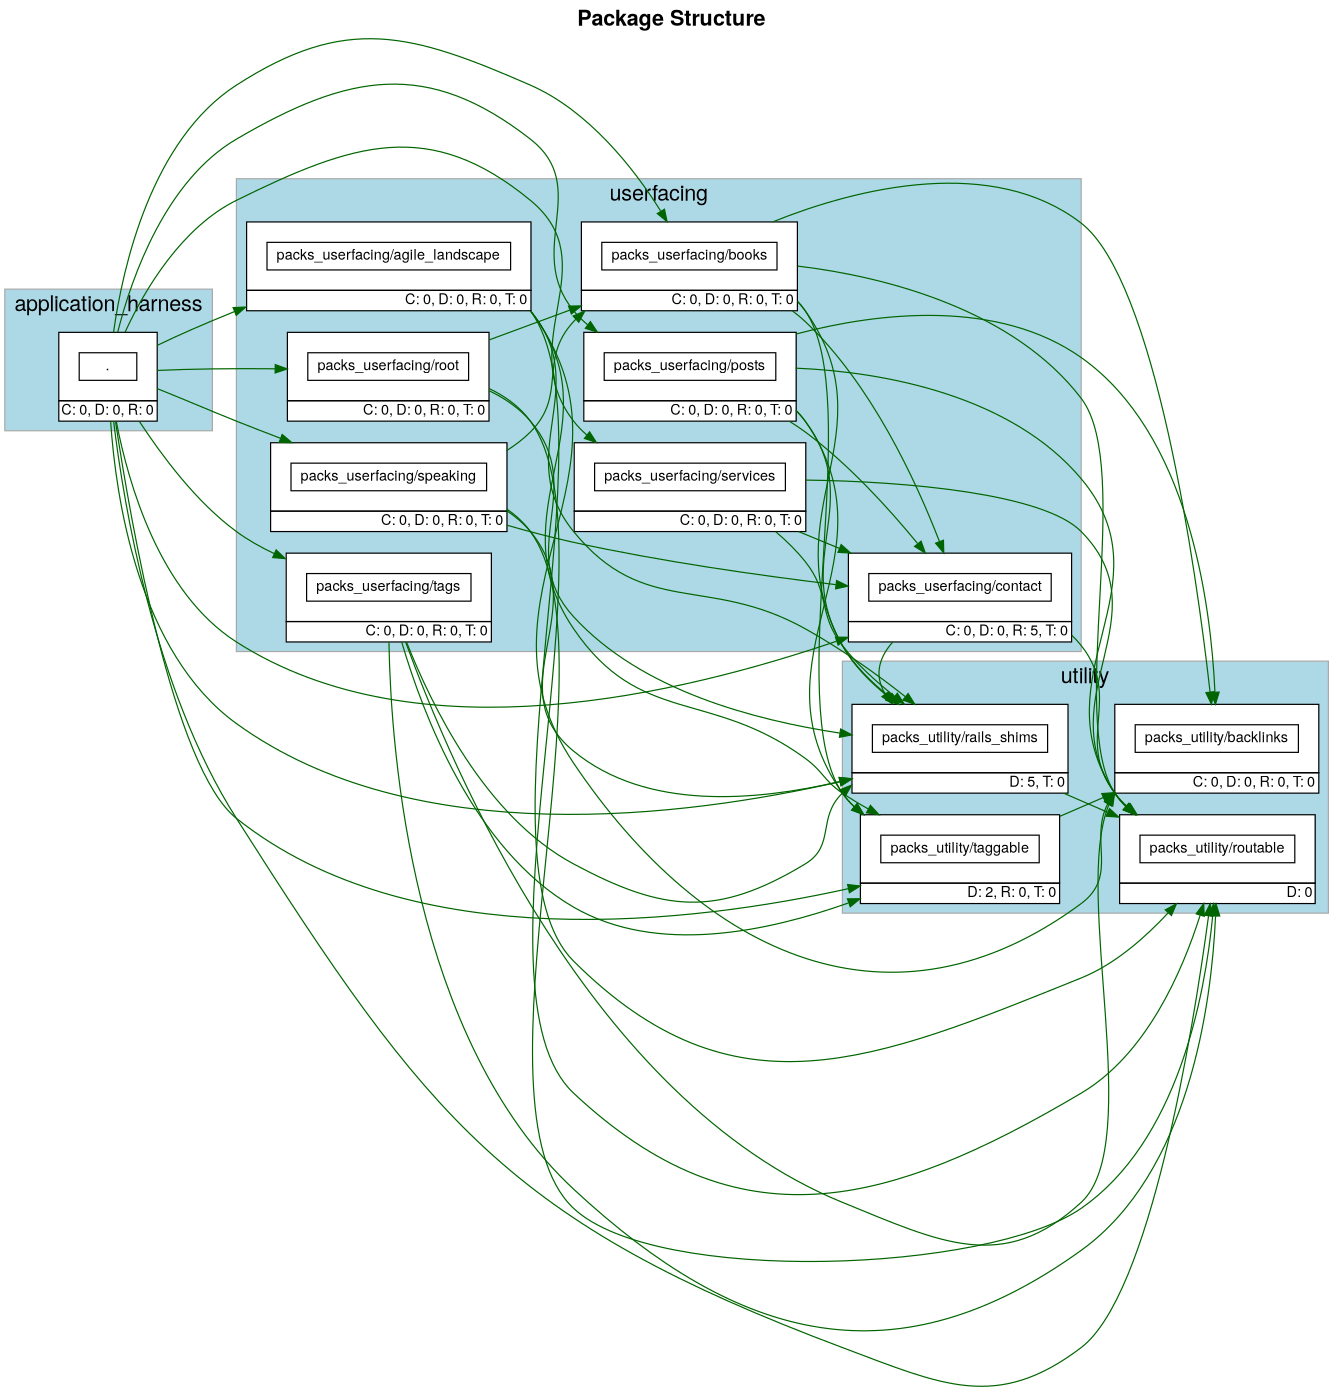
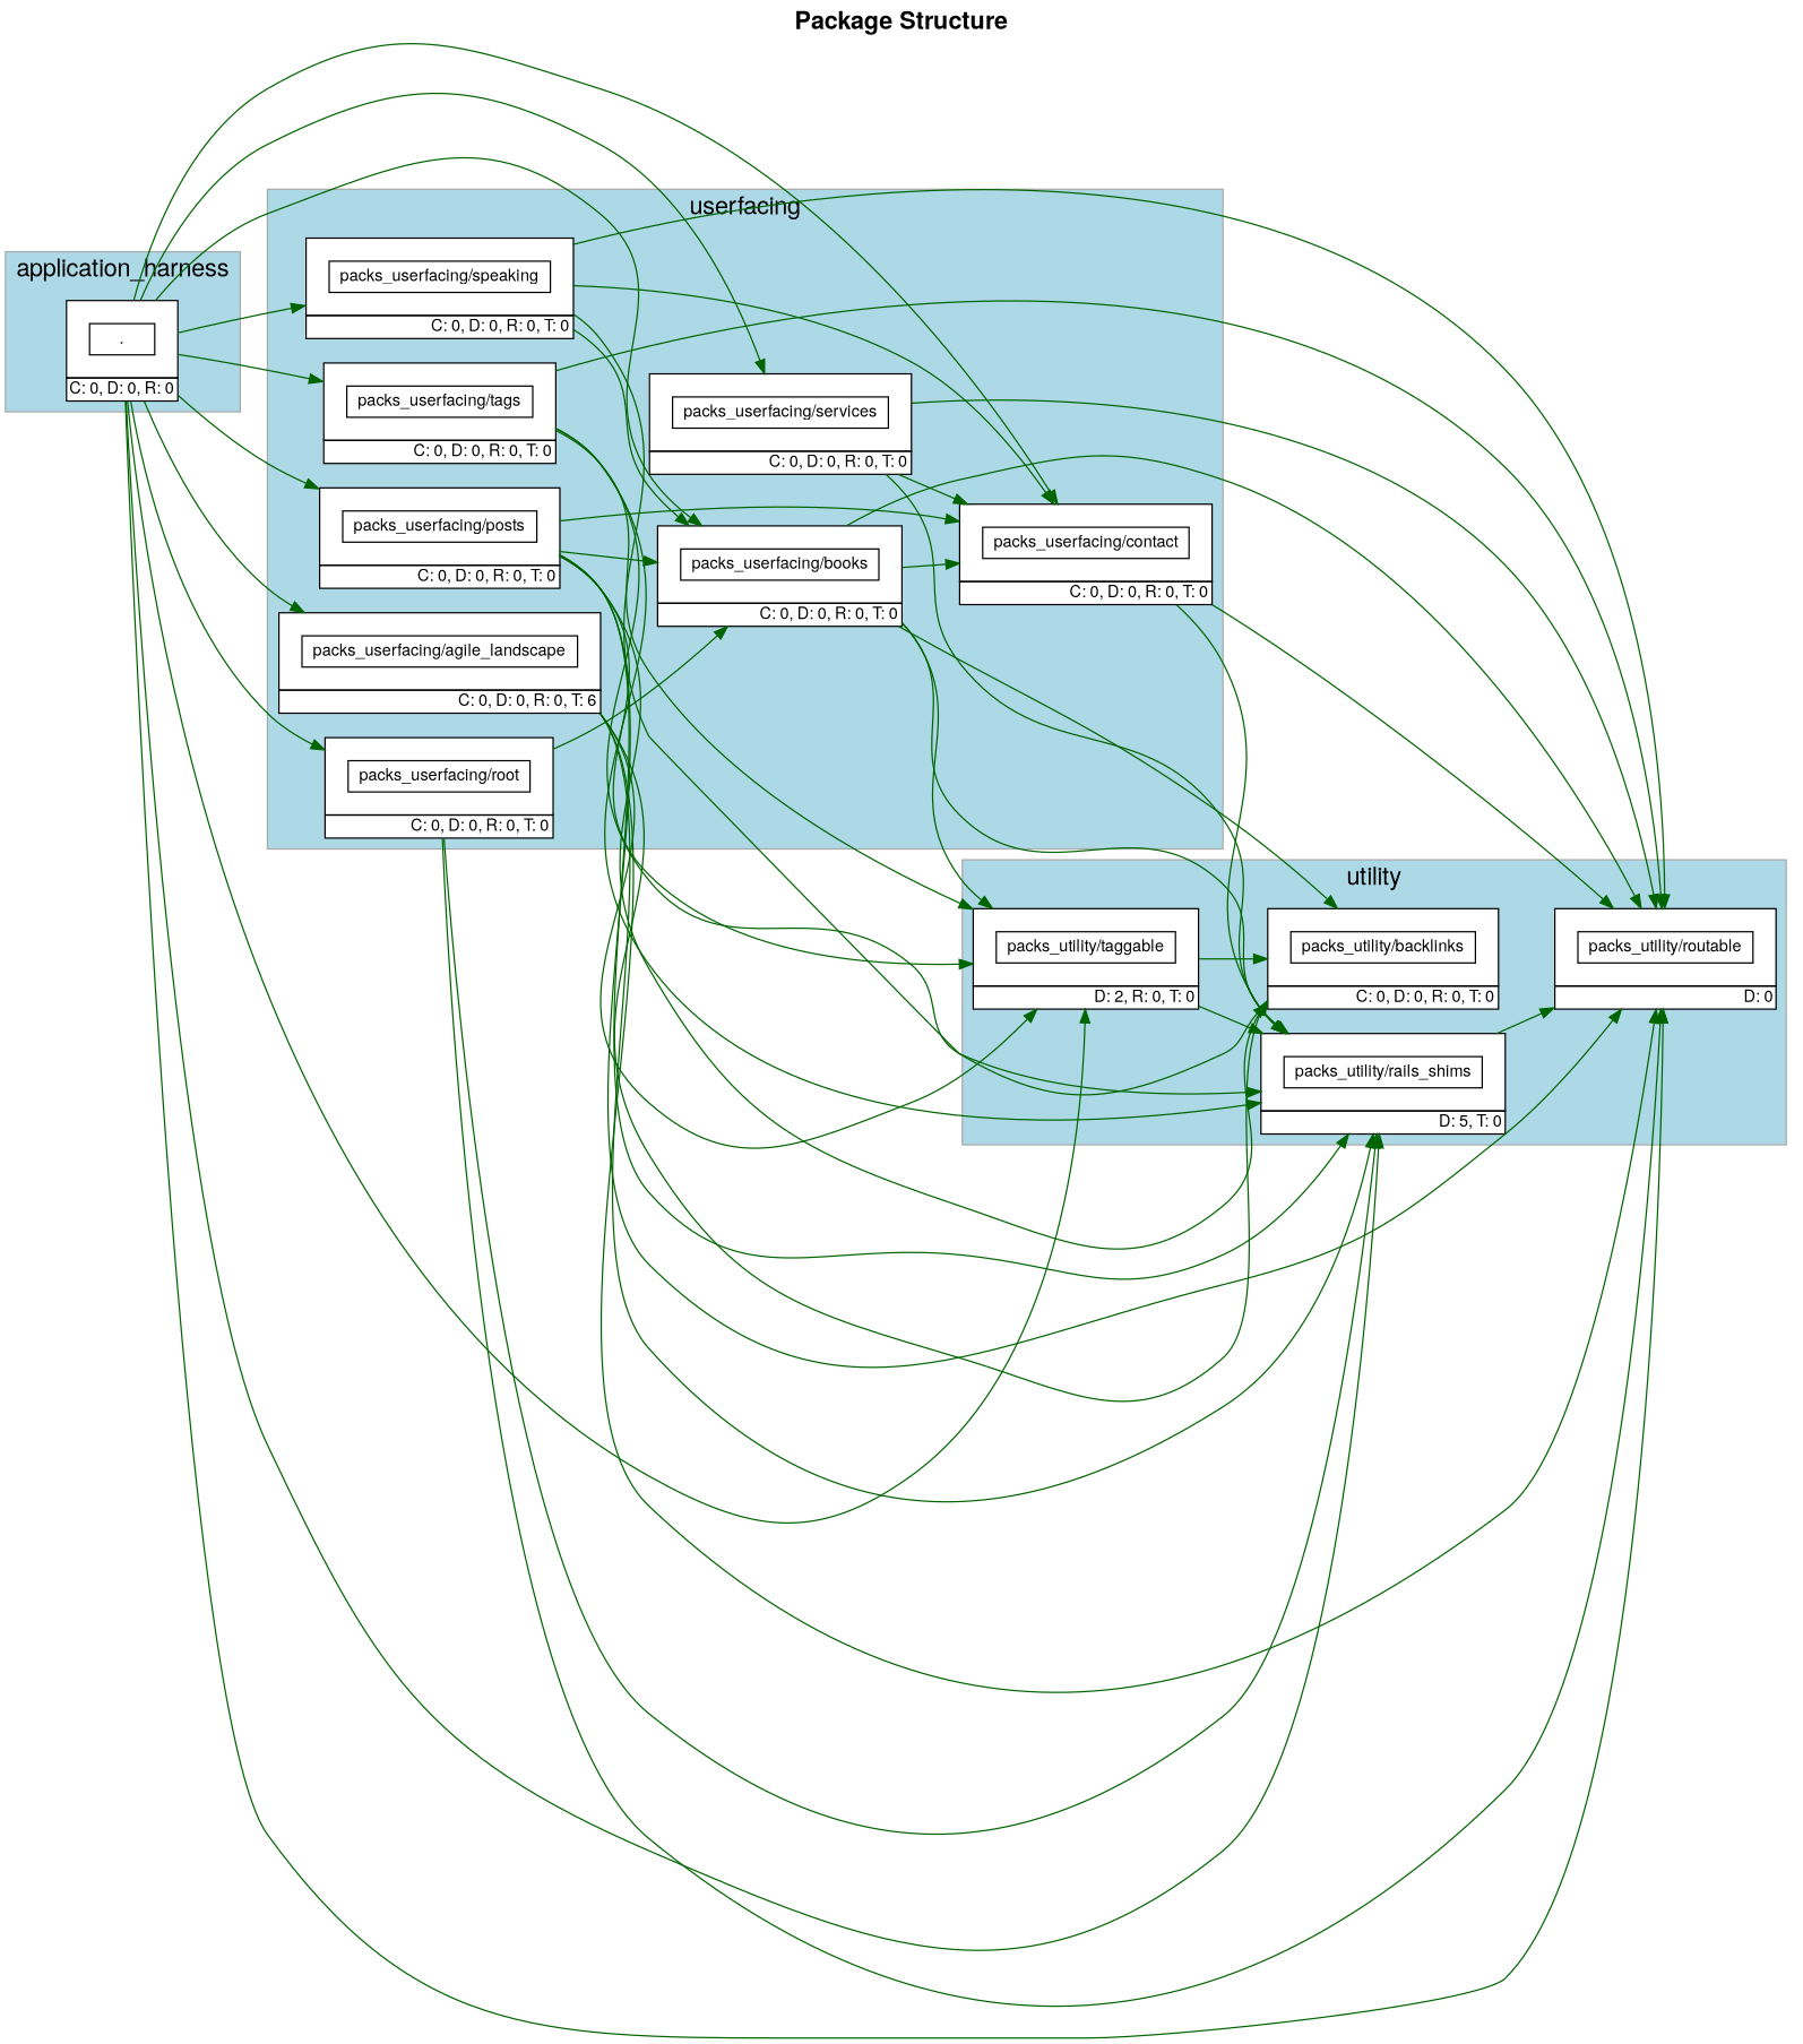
  digraph {
    fontname="Helvetica,Arial,sans-serif"
    fontsize=18
    label=<<b>Package Structure</b>>
    labelloc=t
    rankdir=LR
    node [color=black fillcolor=white fontcolor=black fontname="Helvetica,Arial,sans-serif" fontsize=12.0 shape=plain style=filled]
    edge [color=darkgreen]
    n1 [height=1.0 label=<                 <table border='0' cellborder='1' cellspacing='0' cellpadding='16'><tr><td>                   <table border='0' cellborder='1' cellspacing='0' cellpadding='4'>                     <tr> <td port='private'> . </td> </tr>                   </table>                   </td></tr>                   <tr><td CELLPADDING='1' ALIGN='RIGHT'>C: 0, D: 0, R: 0</td></tr>                   </table>               >]
-   n2 [height=1.0 label=<                 <table border='0' cellborder='1' cellspacing='0' cellpadding='16'><tr><td>                   <table border='0' cellborder='1' cellspacing='0' cellpadding='4'>                     <tr> <td port='private'> packs_userfacing/agile_landscape </td> </tr>                   </table>                   </td></tr>                   <tr><td CELLPADDING='1' ALIGN='RIGHT'>C: 0, D: 0, R: 0, T: 0</td></tr>                   </table>               >]
+   n2 [height=1.0 label=<                 <table border='0' cellborder='1' cellspacing='0' cellpadding='16'><tr><td>                   <table border='0' cellborder='1' cellspacing='0' cellpadding='4'>                     <tr> <td port='private'> packs_userfacing/agile_landscape </td> </tr>                   </table>                   </td></tr>                   <tr><td CELLPADDING='1' ALIGN='RIGHT'>C: 0, D: 0, R: 0, T: 6</td></tr>                   </table>               >]
    n3 [height=1.0 label=<                 <table border='0' cellborder='1' cellspacing='0' cellpadding='16'><tr><td>                   <table border='0' cellborder='1' cellspacing='0' cellpadding='4'>                     <tr> <td port='private'> packs_userfacing/books </td> </tr>                   </table>                   </td></tr>                   <tr><td CELLPADDING='1' ALIGN='RIGHT'>C: 0, D: 0, R: 0, T: 0</td></tr>                   </table>               >]
-   n4 [height=1.0 label=<                 <table border='0' cellborder='1' cellspacing='0' cellpadding='16'><tr><td>                   <table border='0' cellborder='1' cellspacing='0' cellpadding='4'>                     <tr> <td port='private'> packs_userfacing/contact </td> </tr>                   </table>                   </td></tr>                   <tr><td CELLPADDING='1' ALIGN='RIGHT'>C: 0, D: 0, R: 5, T: 0</td></tr>                   </table>               >]
+   n4 [height=1.0 label=<                 <table border='0' cellborder='1' cellspacing='0' cellpadding='16'><tr><td>                   <table border='0' cellborder='1' cellspacing='0' cellpadding='4'>                     <tr> <td port='private'> packs_userfacing/contact </td> </tr>                   </table>                   </td></tr>                   <tr><td CELLPADDING='1' ALIGN='RIGHT'>C: 0, D: 0, R: 0, T: 0</td></tr>                   </table>               >]
    n5 [height=1.0 label=<                 <table border='0' cellborder='1' cellspacing='0' cellpadding='16'><tr><td>                   <table border='0' cellborder='1' cellspacing='0' cellpadding='4'>                     <tr> <td port='private'> packs_userfacing/posts </td> </tr>                   </table>                   </td></tr>                   <tr><td CELLPADDING='1' ALIGN='RIGHT'>C: 0, D: 0, R: 0, T: 0</td></tr>                   </table>               >]
    n6 [height=1.0 label=<                 <table border='0' cellborder='1' cellspacing='0' cellpadding='16'><tr><td>                   <table border='0' cellborder='1' cellspacing='0' cellpadding='4'>                     <tr> <td port='private'> packs_userfacing/root </td> </tr>                   </table>                   </td></tr>                   <tr><td CELLPADDING='1' ALIGN='RIGHT'>C: 0, D: 0, R: 0, T: 0</td></tr>                   </table>               >]
    n7 [height=1.0 label=<                 <table border='0' cellborder='1' cellspacing='0' cellpadding='16'><tr><td>                   <table border='0' cellborder='1' cellspacing='0' cellpadding='4'>                     <tr> <td port='private'> packs_userfacing/services </td> </tr>                   </table>                   </td></tr>                   <tr><td CELLPADDING='1' ALIGN='RIGHT'>C: 0, D: 0, R: 0, T: 0</td></tr>                   </table>               >]
    n8 [height=1.0 label=<                 <table border='0' cellborder='1' cellspacing='0' cellpadding='16'><tr><td>                   <table border='0' cellborder='1' cellspacing='0' cellpadding='4'>                     <tr> <td port='private'> packs_userfacing/speaking </td> </tr>                   </table>                   </td></tr>                   <tr><td CELLPADDING='1' ALIGN='RIGHT'>C: 0, D: 0, R: 0, T: 0</td></tr>                   </table>               >]
    n9 [height=1.0 label=<                 <table border='0' cellborder='1' cellspacing='0' cellpadding='16'><tr><td>                   <table border='0' cellborder='1' cellspacing='0' cellpadding='4'>                     <tr> <td port='private'> packs_userfacing/tags </td> </tr>                   </table>                   </td></tr>                   <tr><td CELLPADDING='1' ALIGN='RIGHT'>C: 0, D: 0, R: 0, T: 0</td></tr>                   </table>               >]
    n10 [height=1.0 label=<                 <table border='0' cellborder='1' cellspacing='0' cellpadding='16'><tr><td>                   <table border='0' cellborder='1' cellspacing='0' cellpadding='4'>                     <tr> <td port='private'> packs_utility/backlinks </td> </tr>                   </table>                   </td></tr>                   <tr><td CELLPADDING='1' ALIGN='RIGHT'>C: 0, D: 0, R: 0, T: 0</td></tr>                   </table>               >]
    n11 [height=1.0 label=<                 <table border='0' cellborder='1' cellspacing='0' cellpadding='16'><tr><td>                   <table border='0' cellborder='1' cellspacing='0' cellpadding='4'>                     <tr> <td port='private'> packs_utility/rails_shims </td> </tr>                   </table>                   </td></tr>                   <tr><td CELLPADDING='1' ALIGN='RIGHT'>D: 5, T: 0</td></tr>                   </table>               >]
    n12 [height=1.0 label=<                 <table border='0' cellborder='1' cellspacing='0' cellpadding='16'><tr><td>                   <table border='0' cellborder='1' cellspacing='0' cellpadding='4'>                     <tr> <td port='private'> packs_utility/routable </td> </tr>                   </table>                   </td></tr>                   <tr><td CELLPADDING='1' ALIGN='RIGHT'>D: 0</td></tr>                   </table>               >]
    n13 [height=1.0 label=<                 <table border='0' cellborder='1' cellspacing='0' cellpadding='16'><tr><td>                   <table border='0' cellborder='1' cellspacing='0' cellpadding='4'>                     <tr> <td port='private'> packs_utility/taggable </td> </tr>                   </table>                   </td></tr>                   <tr><td CELLPADDING='1' ALIGN='RIGHT'>D: 2, R: 0, T: 0</td></tr>                   </table>               >]
    subgraph sub_1 {
      cluster=true
      color=darkgrey
      fillcolor=lightblue
      label=application_harness
      rank=0
      shape=box
      style=filled
      n1
    }
    subgraph sub_2 {
      cluster=true
      color=darkgrey
      fillcolor=lightblue
      label=userfacing
      rank=1
      shape=box
      style=filled
      n2
      n3
      n4
      n5
      n6
      n7
      n8
      n9
    }
    subgraph sub_3 {
      cluster=true
      color=darkgrey
      fillcolor=lightblue
      label=utility
      rank=2
      shape=box
      style=filled
      n10
      n11
      n12
      n13
    }
    subgraph sub_4 {
      cluster=false
      color=darkgrey
      fillcolor=lightblue
      shape=box
      style=filled
    }
    subgraph cluster_5 {
      fontsize=16
      label="Team Colors"
    }
    n1 -> n2 [style=invis color=""]
    n1 -> n2
    n1 -> n3 [style=invis color=""]
    n1 -> n3
    n1 -> n4 [style=invis color=""]
    n1 -> n4
    n1 -> n5 [style=invis color=""]
    n1 -> n5
    n1 -> n6 [style=invis color=""]
    n1 -> n6
    n1 -> n7 [style=invis color=""]
    n1 -> n7
    n1 -> n8 [style=invis color=""]
    n1 -> n8
    n1 -> n9 [style=invis color=""]
    n1 -> n9
    n1 -> n11
    n1 -> n12
    n1 -> n13
    n2 -> n10 [style=invis color=""]
    n2 -> n10
    n2 -> n11 [style=invis color=""]
    n2 -> n11
    n2 -> n12 [style=invis color=""]
    n2 -> n12
    n2 -> n13 [style=invis color=""]
    n2 -> n13
    n3 -> n4
    n3 -> n10 [style=invis color=""]
    n3 -> n10
    n3 -> n11 [style=invis color=""]
    n3 -> n11
    n3 -> n12 [style=invis color=""]
    n3 -> n12
    n3 -> n13 [style=invis color=""]
    n3 -> n13
    n4 -> n10 [style=invis color=""]
    n4 -> n11 [style=invis color=""]
    n4 -> n11
    n4 -> n12 [style=invis color=""]
    n4 -> n12
    n4 -> n13 [style=invis color=""]
+   n5 -> n3
    n5 -> n4
    n5 -> n10 [style=invis color=""]
    n5 -> n10
    n5 -> n11 [style=invis color=""]
    n5 -> n11
    n5 -> n12 [style=invis color=""]
    n5 -> n12
    n5 -> n13 [style=invis color=""]
    n5 -> n13
    n6 -> n3
    n6 -> n10 [style=invis color=""]
    n6 -> n11 [style=invis color=""]
    n6 -> n11
    n6 -> n12 [style=invis color=""]
    n6 -> n12
    n6 -> n13 [style=invis color=""]
    n7 -> n4
    n7 -> n10 [style=invis color=""]
    n7 -> n11 [style=invis color=""]
    n7 -> n11
    n7 -> n12 [style=invis color=""]
    n7 -> n12
    n7 -> n13 [style=invis color=""]
    n8 -> n3
    n8 -> n4
    n8 -> n10 [style=invis color=""]
    n8 -> n11 [style=invis color=""]
    n8 -> n11
    n8 -> n12 [style=invis color=""]
    n8 -> n12
    n8 -> n13 [style=invis color=""]
    n9 -> n10 [style=invis color=""]
    n9 -> n10
    n9 -> n11 [style=invis color=""]
    n9 -> n11
    n9 -> n12 [style=invis color=""]
    n9 -> n12
    n9 -> n13 [style=invis color=""]
    n9 -> n13
    n11 -> n12
    n13 -> n10
+   n13 -> n11
  }
